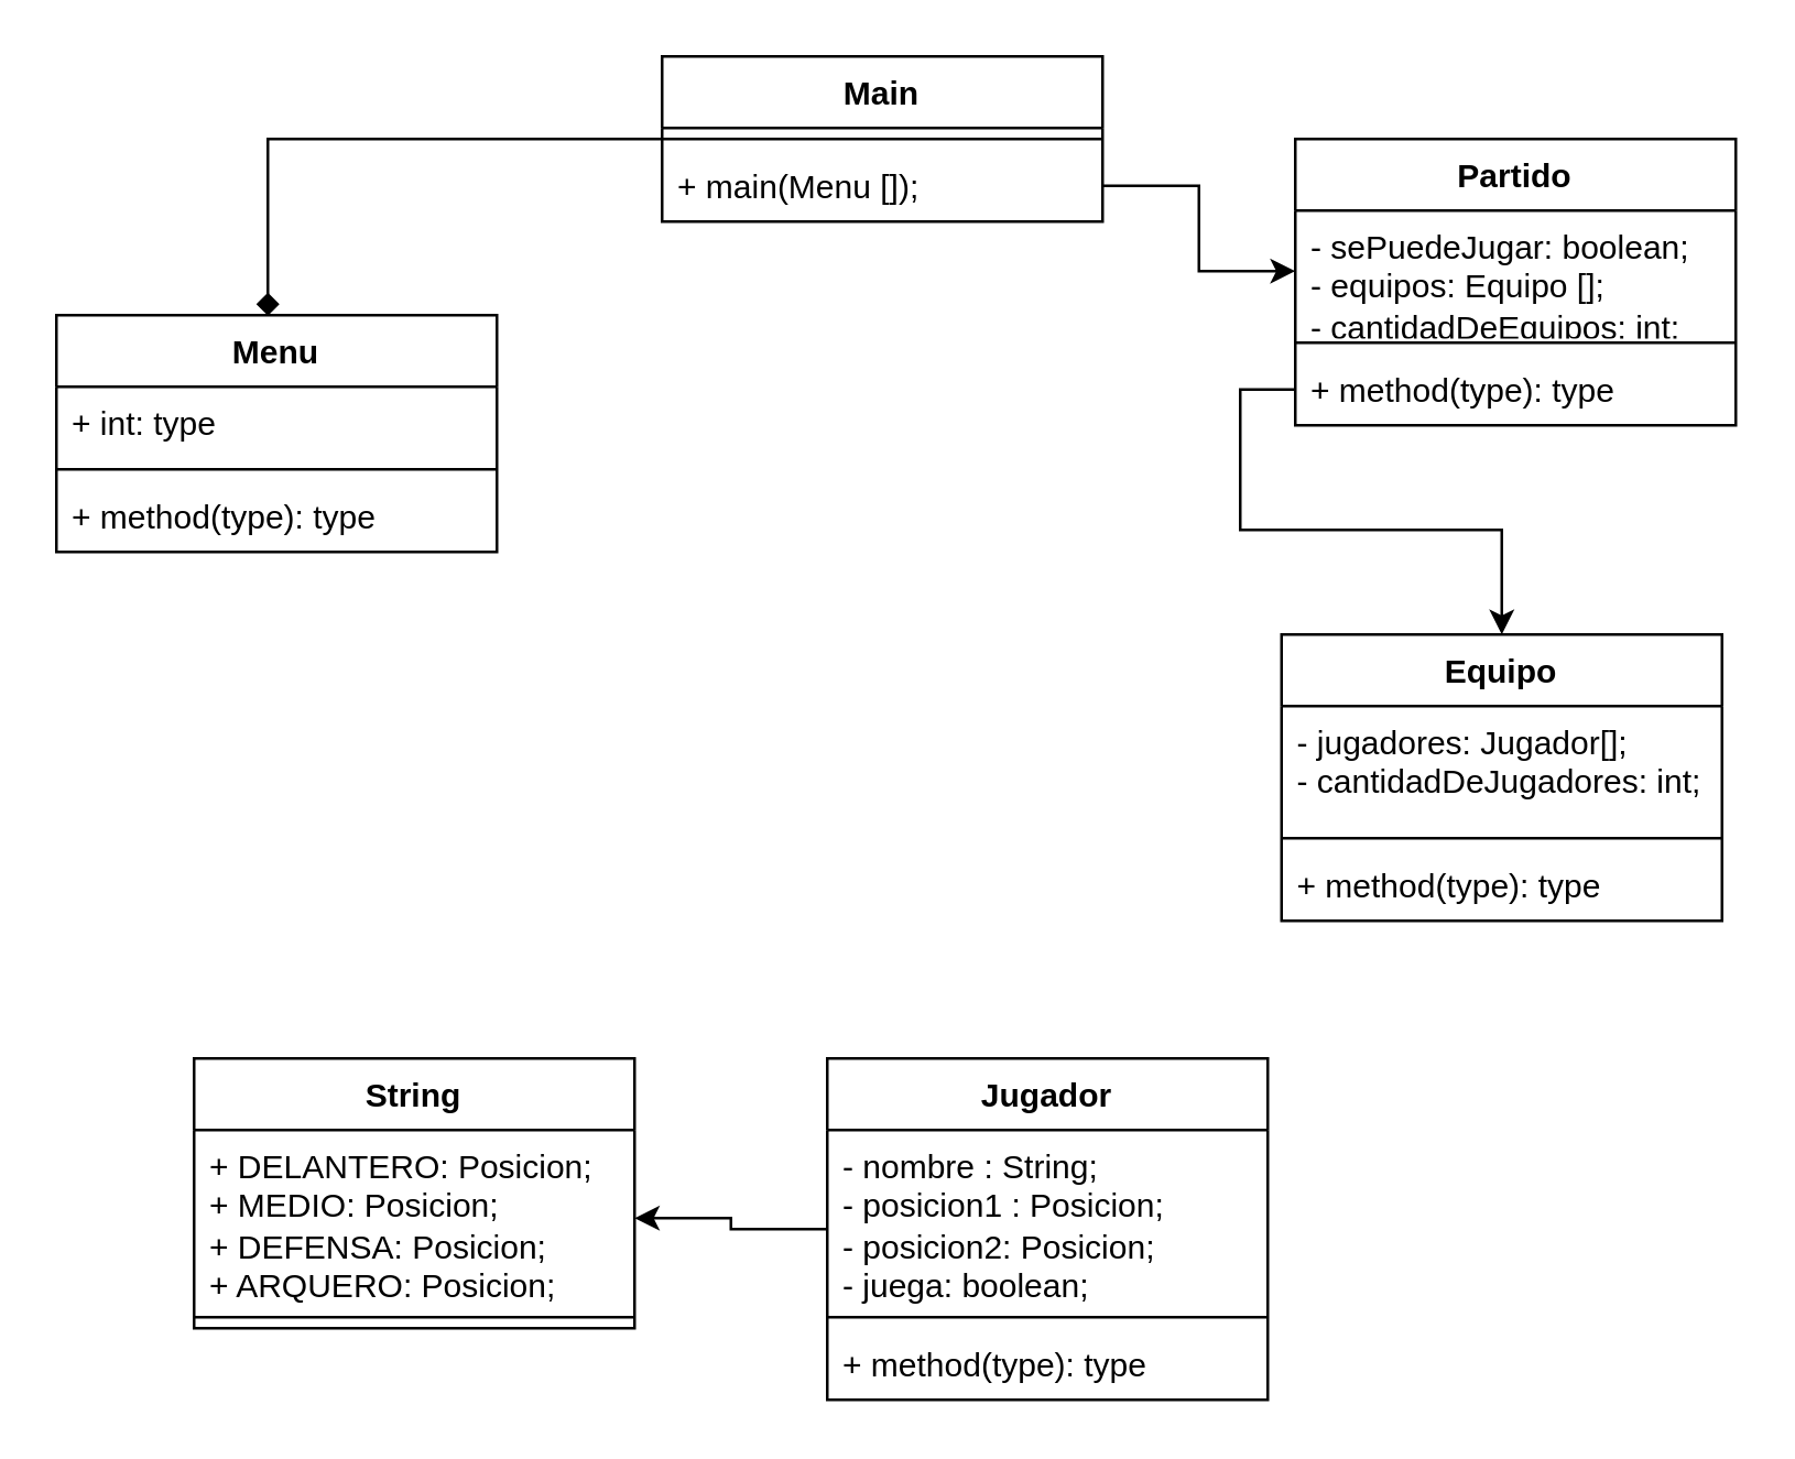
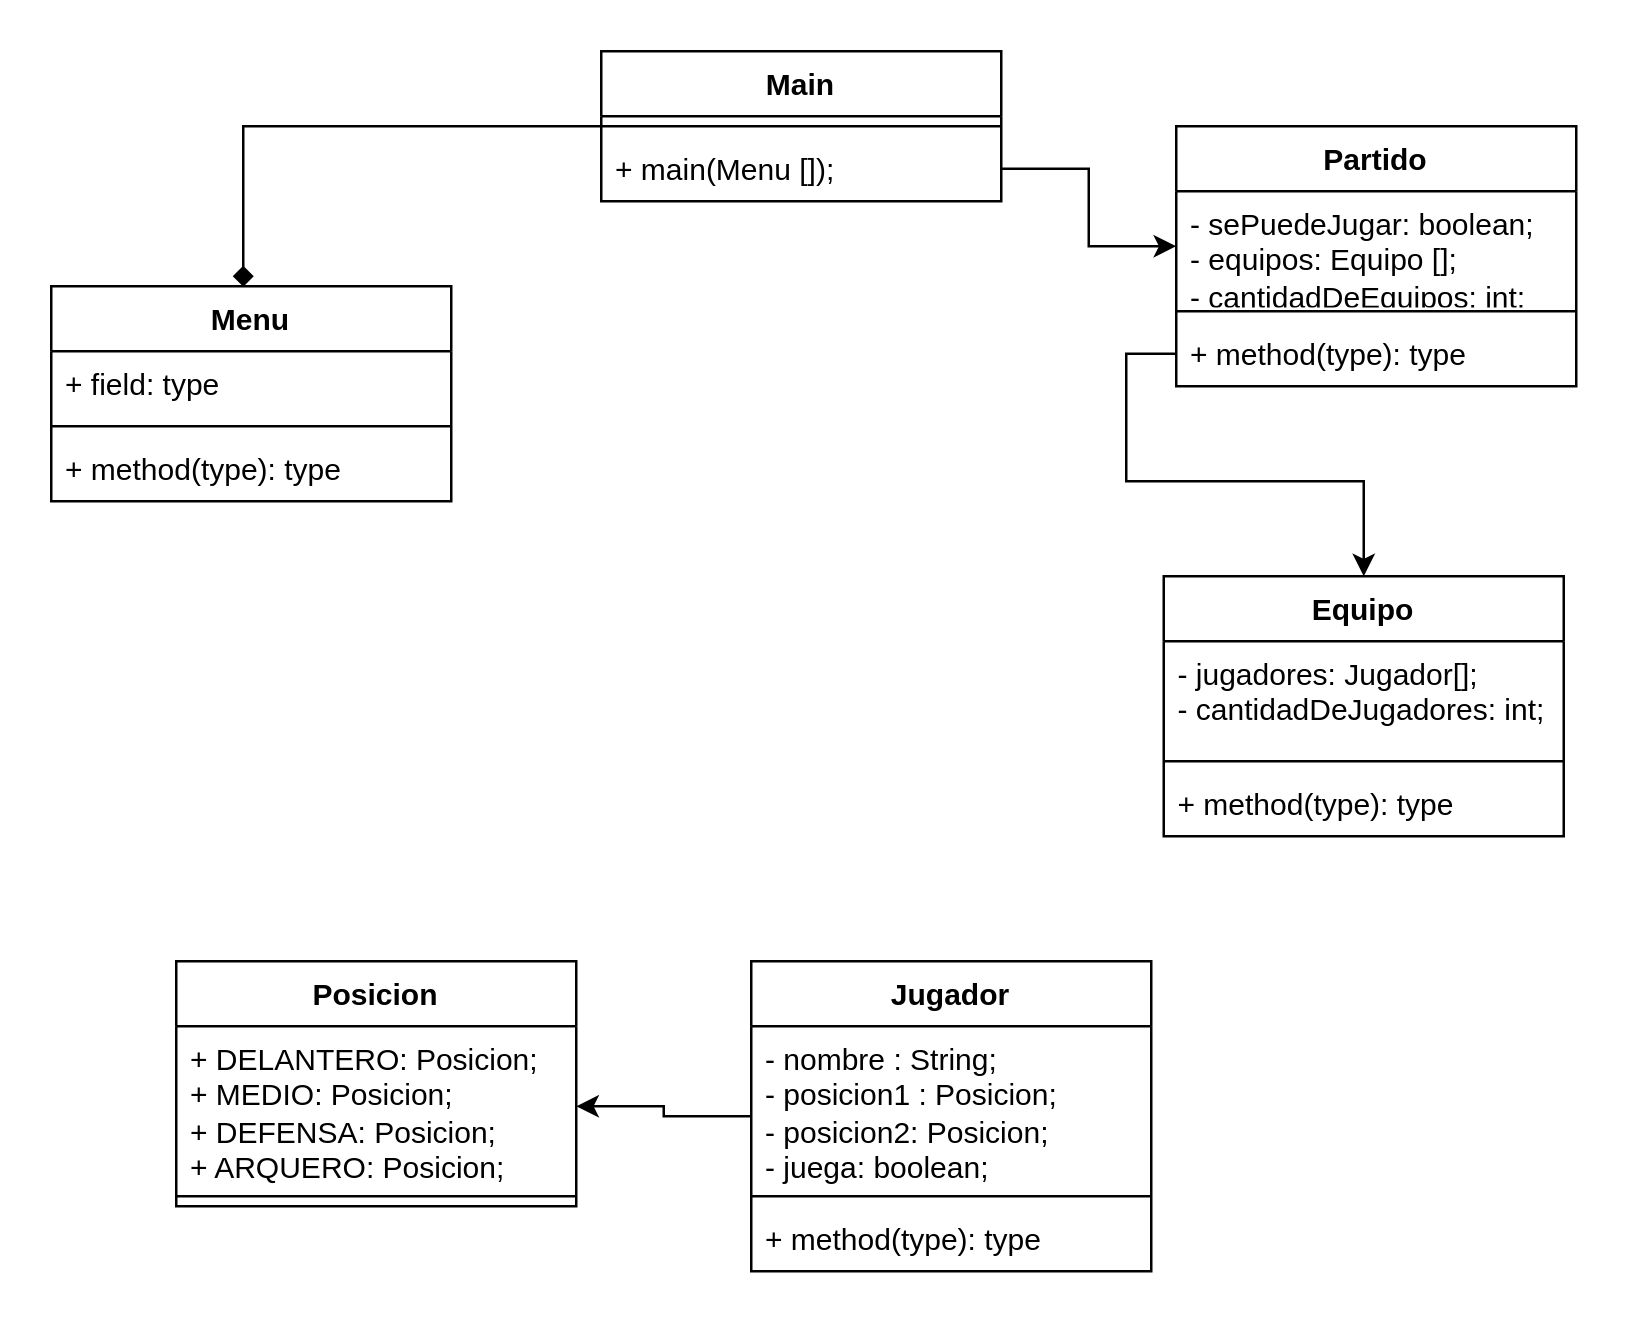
  <mxCell id="0" />
  <mxCell id="1" parent="0" />
  <mxCell id="2" value="Main" style="swimlane;fontStyle=1;align=center;verticalAlign=top;childLayout=stackLayout;horizontal=1;startSize=26;horizontalStack=0;resizeParent=1;resizeParentMax=0;resizeLast=0;collapsible=1;marginBottom=0;whiteSpace=wrap;html=1;" parent="1" vertex="1"><mxGeometry x="240" y="20" width="160" height="60" as="geometry" /></mxCell>
  <mxCell id="3" value="" style="line;strokeWidth=1;fillColor=none;align=left;verticalAlign=middle;spacingTop=-1;spacingLeft=3;spacingRight=3;rotatable=0;labelPosition=right;points=[];portConstraint=eastwest;strokeColor=inherit;" parent="2" vertex="1"><mxGeometry y="26" width="160" height="8" as="geometry" /></mxCell>
  <mxCell id="4" value="+ main(Menu []);" style="text;strokeColor=none;fillColor=none;align=left;verticalAlign=top;spacingLeft=4;spacingRight=4;overflow=hidden;rotatable=0;points=[[0,0.5],[1,0.5]];portConstraint=eastwest;whiteSpace=wrap;html=1;" parent="2" vertex="1"><mxGeometry y="34" width="160" height="26" as="geometry" /></mxCell>
  <mxCell id="5" value="Menu" style="swimlane;fontStyle=1;align=center;verticalAlign=top;childLayout=stackLayout;horizontal=1;startSize=26;horizontalStack=0;resizeParent=1;resizeParentMax=0;resizeLast=0;collapsible=1;marginBottom=0;whiteSpace=wrap;html=1;" parent="1" vertex="1"><mxGeometry x="20" y="114" width="160" height="86" as="geometry" /></mxCell>
- <mxCell id="6" value="+ int: type" style="text;strokeColor=none;fillColor=none;align=left;verticalAlign=top;spacingLeft=4;spacingRight=4;overflow=hidden;rotatable=0;points=[[0,0.5],[1,0.5]];portConstraint=eastwest;whiteSpace=wrap;html=1;" parent="5" vertex="1"><mxGeometry y="26" width="160" height="26" as="geometry" /></mxCell>
+ <mxCell id="6" value="+ field: type" style="text;strokeColor=none;fillColor=none;align=left;verticalAlign=top;spacingLeft=4;spacingRight=4;overflow=hidden;rotatable=0;points=[[0,0.5],[1,0.5]];portConstraint=eastwest;whiteSpace=wrap;html=1;" parent="5" vertex="1"><mxGeometry y="26" width="160" height="26" as="geometry" /></mxCell>
  <mxCell id="7" value="" style="line;strokeWidth=1;fillColor=none;align=left;verticalAlign=middle;spacingTop=-1;spacingLeft=3;spacingRight=3;rotatable=0;labelPosition=right;points=[];portConstraint=eastwest;strokeColor=inherit;" parent="5" vertex="1"><mxGeometry y="52" width="160" height="8" as="geometry" /></mxCell>
  <mxCell id="8" value="+ method(type): type" style="text;strokeColor=none;fillColor=none;align=left;verticalAlign=top;spacingLeft=4;spacingRight=4;overflow=hidden;rotatable=0;points=[[0,0.5],[1,0.5]];portConstraint=eastwest;whiteSpace=wrap;html=1;" parent="5" vertex="1"><mxGeometry y="60" width="160" height="26" as="geometry" /></mxCell>
  <mxCell id="9" value="Partido" style="swimlane;fontStyle=1;align=center;verticalAlign=top;childLayout=stackLayout;horizontal=1;startSize=26;horizontalStack=0;resizeParent=1;resizeParentMax=0;resizeLast=0;collapsible=1;marginBottom=0;whiteSpace=wrap;html=1;" parent="1" vertex="1"><mxGeometry x="470" y="50" width="160" height="104" as="geometry" /></mxCell>
  <mxCell id="10" value="- sePuedeJugar: boolean;&lt;br&gt;- equipos: Equipo [];&lt;br&gt;- cantidadDeEquipos: int;" style="text;strokeColor=none;fillColor=none;align=left;verticalAlign=top;spacingLeft=4;spacingRight=4;overflow=hidden;rotatable=0;points=[[0,0.5],[1,0.5]];portConstraint=eastwest;whiteSpace=wrap;html=1;" parent="9" vertex="1"><mxGeometry y="26" width="160" height="44" as="geometry" /></mxCell>
  <mxCell id="11" value="" style="line;strokeWidth=1;fillColor=none;align=left;verticalAlign=middle;spacingTop=-1;spacingLeft=3;spacingRight=3;rotatable=0;labelPosition=right;points=[];portConstraint=eastwest;strokeColor=inherit;" parent="9" vertex="1"><mxGeometry y="70" width="160" height="8" as="geometry" /></mxCell>
  <mxCell id="12" value="+ method(type): type" style="text;strokeColor=none;fillColor=none;align=left;verticalAlign=top;spacingLeft=4;spacingRight=4;overflow=hidden;rotatable=0;points=[[0,0.5],[1,0.5]];portConstraint=eastwest;whiteSpace=wrap;html=1;" parent="9" vertex="1"><mxGeometry y="78" width="160" height="26" as="geometry" /></mxCell>
  <mxCell id="13" value="Equipo" style="swimlane;fontStyle=1;align=center;verticalAlign=top;childLayout=stackLayout;horizontal=1;startSize=26;horizontalStack=0;resizeParent=1;resizeParentMax=0;resizeLast=0;collapsible=1;marginBottom=0;whiteSpace=wrap;html=1;" parent="1" vertex="1"><mxGeometry x="465" y="230" width="160" height="104" as="geometry" /></mxCell>
  <mxCell id="14" value="- jugadores: Jugador[];&lt;br&gt;- cantidadDeJugadores: int;" style="text;strokeColor=none;fillColor=none;align=left;verticalAlign=top;spacingLeft=4;spacingRight=4;overflow=hidden;rotatable=0;points=[[0,0.5],[1,0.5]];portConstraint=eastwest;whiteSpace=wrap;html=1;" parent="13" vertex="1"><mxGeometry y="26" width="160" height="44" as="geometry" /></mxCell>
  <mxCell id="15" value="" style="line;strokeWidth=1;fillColor=none;align=left;verticalAlign=middle;spacingTop=-1;spacingLeft=3;spacingRight=3;rotatable=0;labelPosition=right;points=[];portConstraint=eastwest;strokeColor=inherit;" parent="13" vertex="1"><mxGeometry y="70" width="160" height="8" as="geometry" /></mxCell>
  <mxCell id="16" value="+ method(type): type" style="text;strokeColor=none;fillColor=none;align=left;verticalAlign=top;spacingLeft=4;spacingRight=4;overflow=hidden;rotatable=0;points=[[0,0.5],[1,0.5]];portConstraint=eastwest;whiteSpace=wrap;html=1;" parent="13" vertex="1"><mxGeometry y="78" width="160" height="26" as="geometry" /></mxCell>
  <mxCell id="17" style="edgeStyle=orthogonalEdgeStyle;rounded=0;orthogonalLoop=1;jettySize=auto;html=1;entryX=1;entryY=0.5;entryDx=0;entryDy=0;" parent="1" source="18" target="23" edge="1"><mxGeometry relative="1" as="geometry" /></mxCell>
  <mxCell id="18" value="Jugador" style="swimlane;fontStyle=1;align=center;verticalAlign=top;childLayout=stackLayout;horizontal=1;startSize=26;horizontalStack=0;resizeParent=1;resizeParentMax=0;resizeLast=0;collapsible=1;marginBottom=0;whiteSpace=wrap;html=1;" parent="1" vertex="1"><mxGeometry x="300" y="384" width="160" height="124" as="geometry" /></mxCell>
  <mxCell id="19" value="- nombre : String;&lt;br&gt;- posicion1 : Posicion;&lt;br&gt;- posicion2: Posicion;&lt;br&gt;- juega: boolean;" style="text;strokeColor=none;fillColor=none;align=left;verticalAlign=top;spacingLeft=4;spacingRight=4;overflow=hidden;rotatable=0;points=[[0,0.5],[1,0.5]];portConstraint=eastwest;whiteSpace=wrap;html=1;" parent="18" vertex="1"><mxGeometry y="26" width="160" height="64" as="geometry" /></mxCell>
  <mxCell id="20" value="" style="line;strokeWidth=1;fillColor=none;align=left;verticalAlign=middle;spacingTop=-1;spacingLeft=3;spacingRight=3;rotatable=0;labelPosition=right;points=[];portConstraint=eastwest;strokeColor=inherit;" parent="18" vertex="1"><mxGeometry y="90" width="160" height="8" as="geometry" /></mxCell>
  <mxCell id="21" value="+ method(type): type" style="text;strokeColor=none;fillColor=none;align=left;verticalAlign=top;spacingLeft=4;spacingRight=4;overflow=hidden;rotatable=0;points=[[0,0.5],[1,0.5]];portConstraint=eastwest;whiteSpace=wrap;html=1;" parent="18" vertex="1"><mxGeometry y="98" width="160" height="26" as="geometry" /></mxCell>
- <mxCell id="22" value="String" style="swimlane;fontStyle=1;align=center;verticalAlign=top;childLayout=stackLayout;horizontal=1;startSize=26;horizontalStack=0;resizeParent=1;resizeParentMax=0;resizeLast=0;collapsible=1;marginBottom=0;whiteSpace=wrap;html=1;" parent="1" vertex="1"><mxGeometry x="70" y="384" width="160" height="98" as="geometry" /></mxCell>
+ <mxCell id="22" value="Posicion" style="swimlane;fontStyle=1;align=center;verticalAlign=top;childLayout=stackLayout;horizontal=1;startSize=26;horizontalStack=0;resizeParent=1;resizeParentMax=0;resizeLast=0;collapsible=1;marginBottom=0;whiteSpace=wrap;html=1;" parent="1" vertex="1"><mxGeometry x="70" y="384" width="160" height="98" as="geometry" /></mxCell>
  <mxCell id="23" value="+ DELANTERO: Posicion;&lt;br&gt;+ MEDIO: Posicion;&lt;br&gt;+ DEFENSA: Posicion;&lt;br&gt;+ ARQUERO: Posicion;" style="text;strokeColor=none;fillColor=none;align=left;verticalAlign=top;spacingLeft=4;spacingRight=4;overflow=hidden;rotatable=0;points=[[0,0.5],[1,0.5]];portConstraint=eastwest;whiteSpace=wrap;html=1;" parent="22" vertex="1"><mxGeometry y="26" width="160" height="64" as="geometry" /></mxCell>
  <mxCell id="24" value="" style="line;strokeWidth=1;fillColor=none;align=left;verticalAlign=middle;spacingTop=-1;spacingLeft=3;spacingRight=3;rotatable=0;labelPosition=right;points=[];portConstraint=eastwest;strokeColor=inherit;" parent="22" vertex="1"><mxGeometry y="90" width="160" height="8" as="geometry" /></mxCell>
  <mxCell id="25" style="edgeStyle=orthogonalEdgeStyle;rounded=0;orthogonalLoop=1;jettySize=auto;html=1;entryX=0;entryY=0.5;entryDx=0;entryDy=0;" parent="1" source="4" target="10" edge="1"><mxGeometry relative="1" as="geometry" /></mxCell>
  <mxCell id="26" style="edgeStyle=orthogonalEdgeStyle;rounded=0;orthogonalLoop=1;jettySize=auto;html=1;entryX=0.48;entryY=0.002;entryDx=0;entryDy=0;entryPerimeter=0;endArrow=diamond;" parent="1" source="2" target="5" edge="1"><mxGeometry relative="1" as="geometry" /></mxCell>
  <mxCell id="27" style="edgeStyle=orthogonalEdgeStyle;rounded=0;orthogonalLoop=1;jettySize=auto;html=1;entryX=0.5;entryY=0;entryDx=0;entryDy=0;" parent="1" source="12" target="13" edge="1"><mxGeometry relative="1" as="geometry" /></mxCell>
